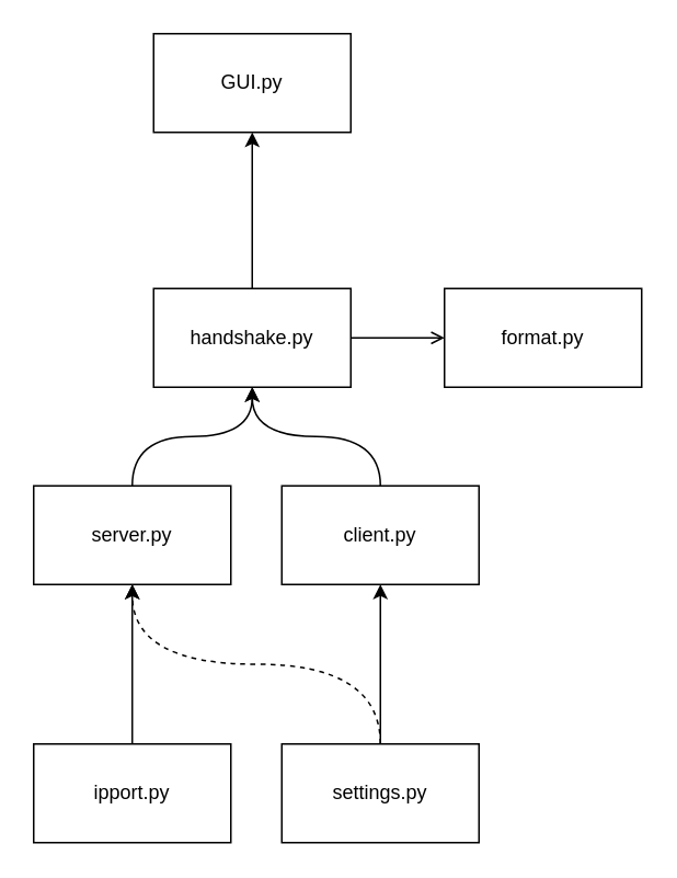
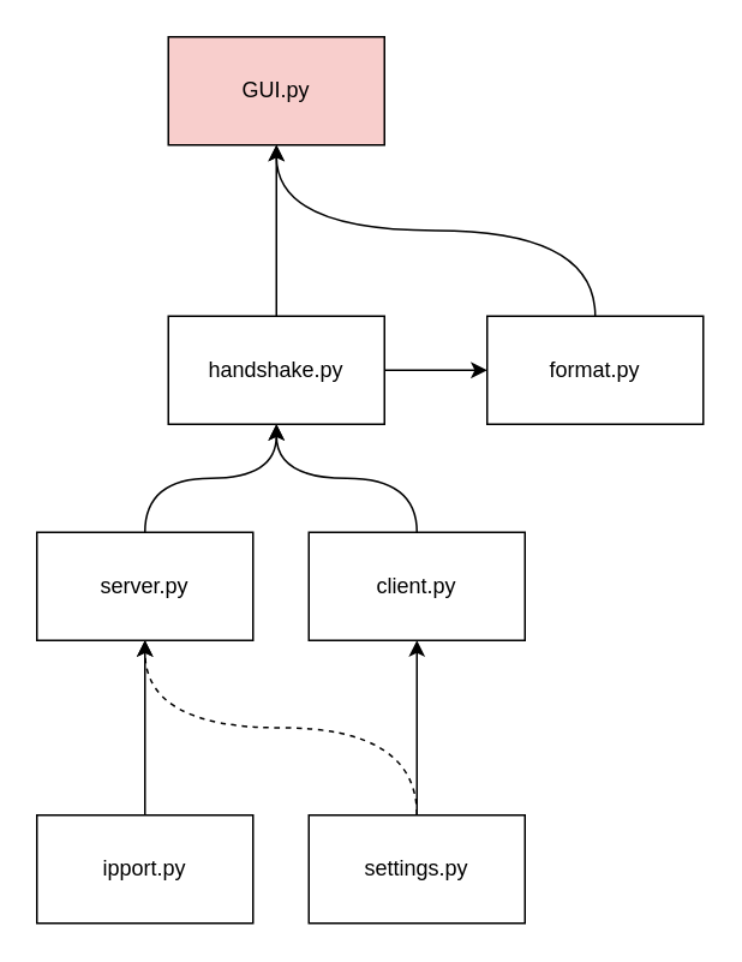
  <mxCell id="0" />
  <mxCell id="1" parent="0" />
- <mxCell id="2" value="GUI.py" style="rounded=0;whiteSpace=wrap;html=1;" vertex="1" parent="1"><mxGeometry x="93" y="20" width="120" height="60" as="geometry" /></mxCell>
+ <mxCell id="2" value="GUI.py" style="rounded=0;whiteSpace=wrap;html=1;fillColor=#f8cecc;" vertex="1" parent="1"><mxGeometry x="93" y="20" width="120" height="60" as="geometry" /></mxCell>
  <mxCell id="3" style="edgeStyle=orthogonalEdgeStyle;curved=1;html=1;exitX=0.5;exitY=0;exitDx=0;exitDy=0;" edge="1" parent="1" source="5" target="2"><mxGeometry relative="1" as="geometry" /></mxCell>
- <mxCell id="4" style="edgeStyle=orthogonalEdgeStyle;curved=1;html=1;exitX=1;exitY=0.5;exitDx=0;exitDy=0;entryX=0;entryY=0.5;entryDx=0;entryDy=0;endArrow=open;" edge="1" parent="1" source="5" target="11"><mxGeometry relative="1" as="geometry" /></mxCell>
+ <mxCell id="4" style="edgeStyle=orthogonalEdgeStyle;curved=1;html=1;exitX=1;exitY=0.5;exitDx=0;exitDy=0;entryX=0;entryY=0.5;entryDx=0;entryDy=0;" edge="1" parent="1" source="5" target="11"><mxGeometry relative="1" as="geometry" /></mxCell>
  <mxCell id="5" value="handshake.py" style="rounded=0;whiteSpace=wrap;html=1;" vertex="1" parent="1"><mxGeometry x="93" y="175" width="120" height="60" as="geometry" /></mxCell>
  <mxCell id="6" style="edgeStyle=orthogonalEdgeStyle;html=1;exitX=0.5;exitY=0;exitDx=0;exitDy=0;entryX=0.5;entryY=1;entryDx=0;entryDy=0;curved=1;" edge="1" parent="1" source="7" target="5"><mxGeometry relative="1" as="geometry" /></mxCell>
  <mxCell id="7" value="server.py" style="rounded=0;whiteSpace=wrap;html=1;" vertex="1" parent="1"><mxGeometry x="20" y="295" width="120" height="60" as="geometry" /></mxCell>
  <mxCell id="8" style="edgeStyle=orthogonalEdgeStyle;curved=1;html=1;exitX=0.5;exitY=0;exitDx=0;exitDy=0;entryX=0.5;entryY=1;entryDx=0;entryDy=0;" edge="1" parent="1" source="9" target="5"><mxGeometry relative="1" as="geometry" /></mxCell>
  <mxCell id="9" value="client.py" style="rounded=0;whiteSpace=wrap;html=1;" vertex="1" parent="1"><mxGeometry x="171" y="295" width="120" height="60" as="geometry" /></mxCell>
+ <mxCell id="10" style="edgeStyle=orthogonalEdgeStyle;curved=1;html=1;exitX=0.5;exitY=0;exitDx=0;exitDy=0;" edge="1" parent="1" source="11" target="2"><mxGeometry relative="1" as="geometry" /></mxCell>
  <mxCell id="11" value="format.py" style="rounded=0;whiteSpace=wrap;html=1;" vertex="1" parent="1"><mxGeometry x="270" y="175" width="120" height="60" as="geometry" /></mxCell>
  <mxCell id="12" style="edgeStyle=orthogonalEdgeStyle;curved=1;html=1;exitX=0.5;exitY=0;exitDx=0;exitDy=0;entryX=0.5;entryY=1;entryDx=0;entryDy=0;" edge="1" parent="1" source="13" target="7"><mxGeometry relative="1" as="geometry" /></mxCell>
  <mxCell id="13" value="ipport.py" style="rounded=0;whiteSpace=wrap;html=1;" vertex="1" parent="1"><mxGeometry x="20" y="452" width="120" height="60" as="geometry" /></mxCell>
  <mxCell id="14" style="edgeStyle=orthogonalEdgeStyle;curved=1;html=1;exitX=0.5;exitY=0;exitDx=0;exitDy=0;entryX=0.5;entryY=1;entryDx=0;entryDy=0;" edge="1" parent="1" source="16" target="9"><mxGeometry relative="1" as="geometry" /></mxCell>
  <mxCell id="15" style="edgeStyle=orthogonalEdgeStyle;curved=1;html=1;exitX=0.5;exitY=0;exitDx=0;exitDy=0;entryX=0.5;entryY=1;entryDx=0;entryDy=0;dashed=1;" edge="1" parent="1" source="16" target="7"><mxGeometry relative="1" as="geometry" /></mxCell>
  <mxCell id="16" value="settings.py" style="rounded=0;whiteSpace=wrap;html=1;" vertex="1" parent="1"><mxGeometry x="171" y="452" width="120" height="60" as="geometry" /></mxCell>
